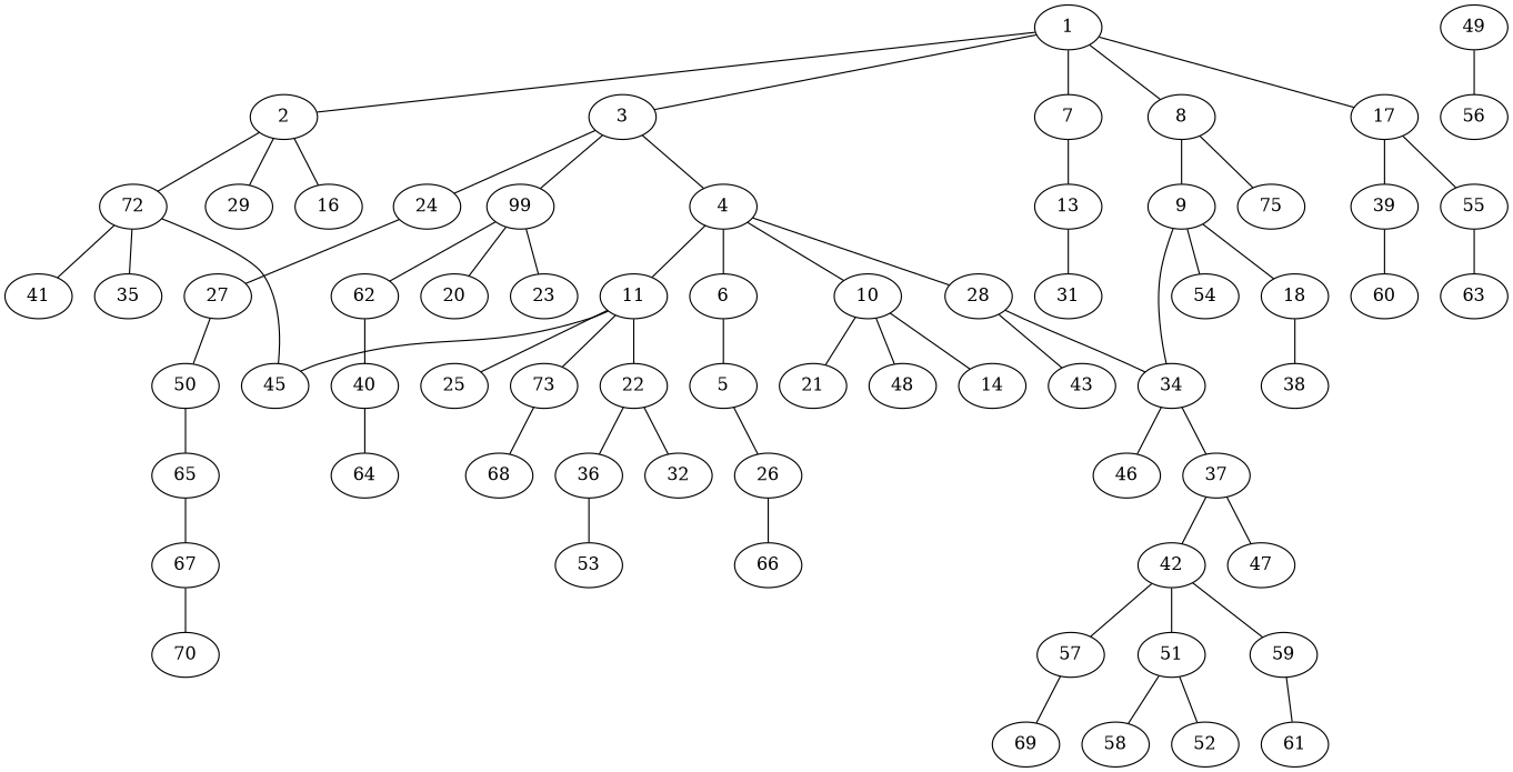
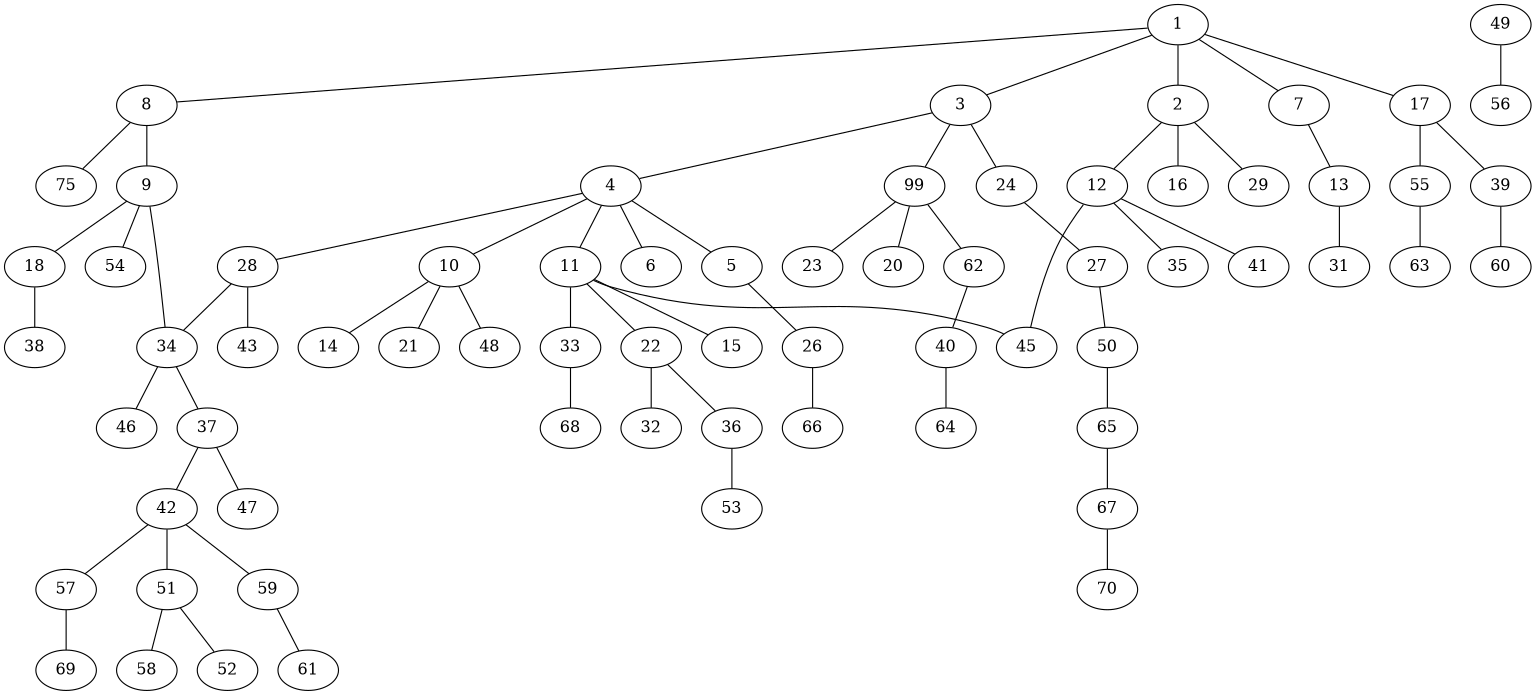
  graph {
    1
    2
    3
    7
    8
    17
-   12 [label=72]
+   12
    16
    29
    4
    n11 [label=99]
    24
    13
    9
    n15 [label=75]
    39
    55
    45
    35
    41
    5
    6
    10
    11
    28
    20
    23
    62
    27
    31
    34
    18
    54
    60
    63
    26
    14
    21
    48
    22
-   25
-   33 [label=73]
+   25 [label=15]
+   33
    43
    40
    50
    66
    32
    36
    68
    46
    37
    38
    42
    47
    53
    64
    65
    67
    49
    56
    51
    59
    57
    52
    58
    61
    69
    70
    1 -- 2
    1 -- 3
    1 -- 7
    1 -- 8
    1 -- 17
    2 -- 12
    2 -- 16
    2 -- 29
    3 -- 4
    3 -- n11
    3 -- 24
    7 -- 13
    8 -- 9
    8 -- n15
    17 -- 39
    17 -- 55
    12 -- 45
    12 -- 35
    12 -- 41
-   6 -- 5
+   4 -- 5
    4 -- 6
    4 -- 10
    4 -- 11
    4 -- 28
    n11 -- 20
    n11 -- 23
    n11 -- 62
    24 -- 27
    13 -- 31
    9 -- 34
    9 -- 18
    9 -- 54
    39 -- 60
    55 -- 63
    5 -- 26
    10 -- 14
    10 -- 21
    10 -- 48
    11 -- 45
    11 -- 22
    11 -- 25
    11 -- 33
    28 -- 34
    28 -- 43
    62 -- 40
    27 -- 50
    34 -- 46
    34 -- 37
    18 -- 38
    26 -- 66
    22 -- 32
    22 -- 36
    33 -- 68
    40 -- 64
    50 -- 65
    36 -- 53
    37 -- 42
    37 -- 47
    42 -- 51
    42 -- 59
    42 -- 57
    65 -- 67
    67 -- 70
    49 -- 56
    51 -- 52
    51 -- 58
    59 -- 61
    57 -- 69
  }
